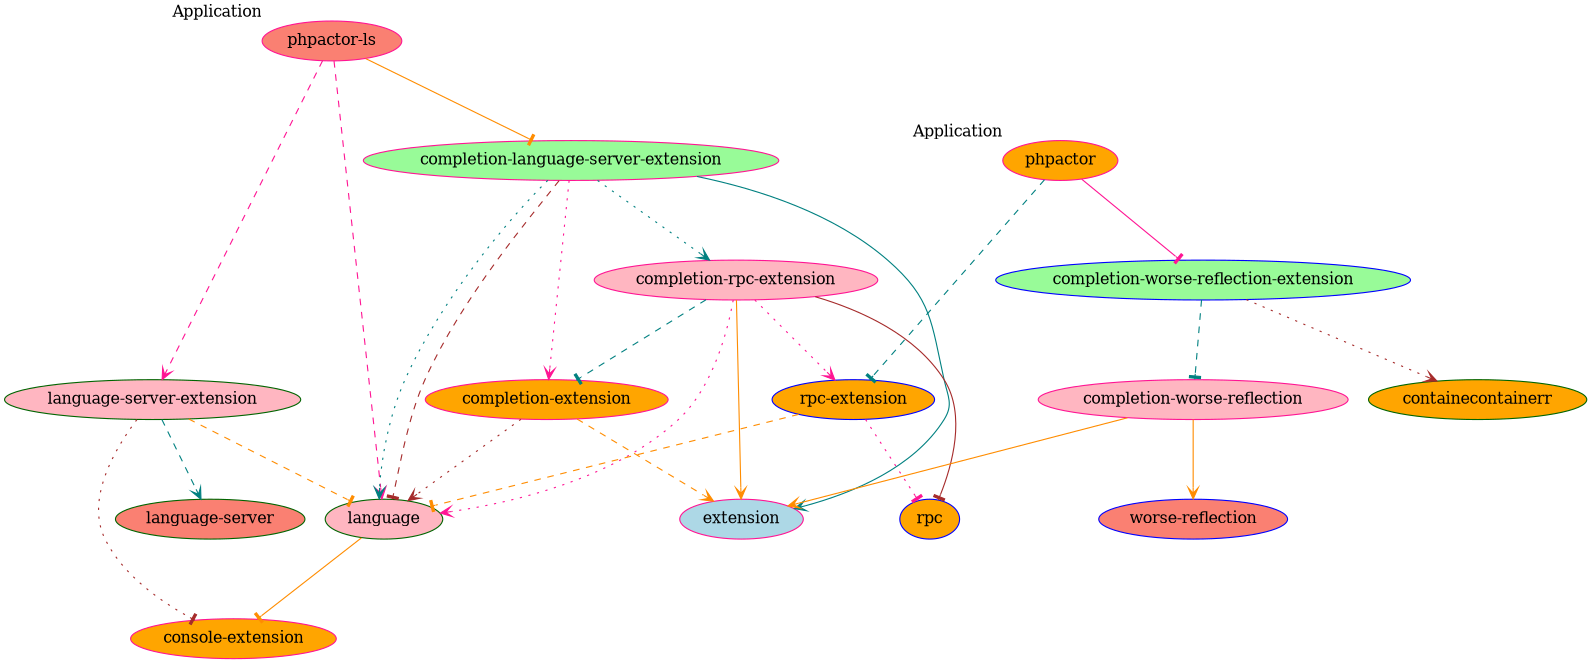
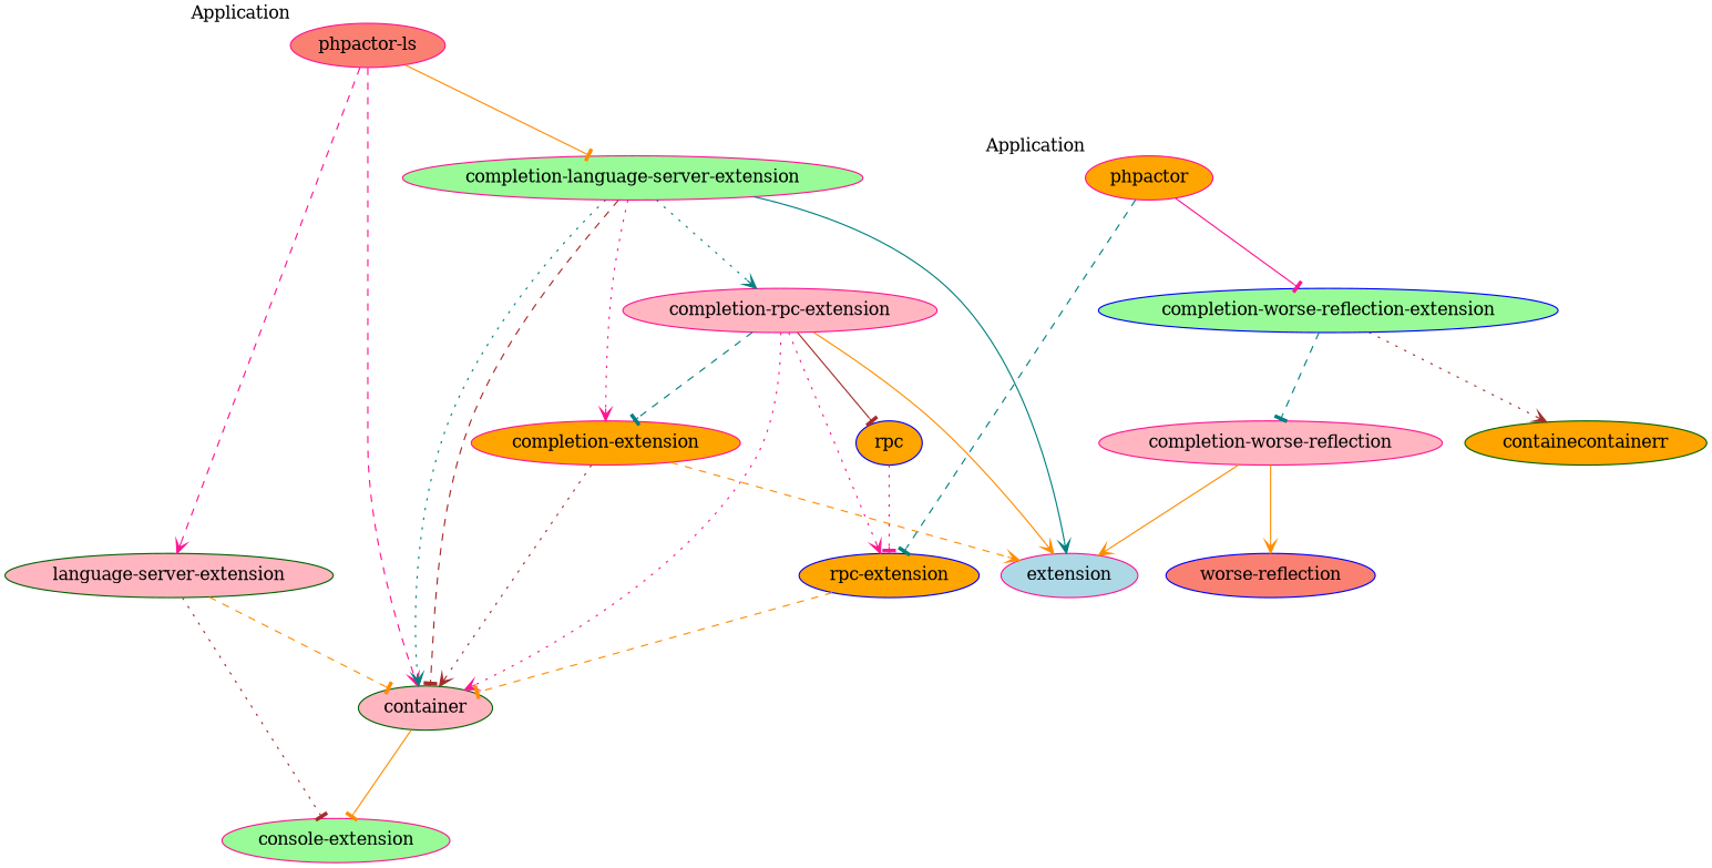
  digraph {
    ranksep=1
    node [color=deeppink fillcolor=orange style=filled]
    edge [arrowhead=vee color=darkorange style=dashed]
    "phpactor-ls" [fillcolor=salmon xlabel=Application]
    "language-server-extension" [color=darkgreen fillcolor=lightpink]
    "completion-language-server-extension" [fillcolor=palegreen]
-   container [color=darkgreen fillcolor=lightpink label=language]
-   "language-server" [color=darkgreen fillcolor=salmon]
-   "console-extension"
+   container [color=darkgreen fillcolor=lightpink]
+   "console-extension" [fillcolor=palegreen]
    n7 [fillcolor=lightblue label=extension]
    "completion-extension"
    "completion-rpc-extension" [fillcolor=lightpink]
    "rpc-extension" [color=blue]
    rpc [color=blue]
    phpactor [xlabel=Application]
    "completion-worse-reflection-extension" [color=blue fillcolor=palegreen]
    "completion-worse-reflection" [fillcolor=lightpink]
    containecontainerr [color=darkgreen]
    "worse-reflection" [color=blue fillcolor=salmon]
    "phpactor-ls" -> "language-server-extension" [color=deeppink]
    "phpactor-ls" -> "completion-language-server-extension" [arrowhead=tee style=solid]
    "phpactor-ls" -> container [color=deeppink]
    "language-server-extension" -> container [arrowhead=tee]
-   "language-server-extension" -> "language-server" [color=teal]
    "language-server-extension" -> "console-extension" [arrowhead=tee color=brown style=dotted]
    "completion-language-server-extension" -> container [color=teal style=dotted]
    "completion-language-server-extension" -> container [arrowhead=tee color=brown]
    "completion-language-server-extension" -> n7 [color=teal style=solid]
    "completion-language-server-extension" -> "completion-extension" [color=deeppink style=dotted]
    "completion-language-server-extension" -> "completion-rpc-extension" [color=teal style=dotted]
    container -> "console-extension" [arrowhead=tee style=solid]
    "completion-extension" -> container [color=brown style=dotted]
    "completion-extension" -> n7
    "completion-rpc-extension" -> container [color=deeppink style=dotted]
    "completion-rpc-extension" -> n7 [style=solid]
    "completion-rpc-extension" -> "completion-extension" [arrowhead=tee color=teal]
    "completion-rpc-extension" -> "rpc-extension" [color=deeppink style=dotted]
    "completion-rpc-extension" -> rpc [arrowhead=tee color=brown style=solid]
    "rpc-extension" -> container [arrowhead=tee]
-   "rpc-extension" -> rpc [arrowhead=tee color=deeppink style=dotted]
+   rpc -> "rpc-extension" [arrowhead=tee color=deeppink style=dotted]
    phpactor -> "rpc-extension" [arrowhead=tee color=teal]
    phpactor -> "completion-worse-reflection-extension" [arrowhead=tee color=deeppink style=solid]
    "completion-worse-reflection-extension" -> "completion-worse-reflection" [arrowhead=tee color=teal]
    "completion-worse-reflection-extension" -> containecontainerr [color=brown style=dotted]
    "completion-worse-reflection" -> n7 [style=solid]
    "completion-worse-reflection" -> "worse-reflection" [style=solid]
  }
